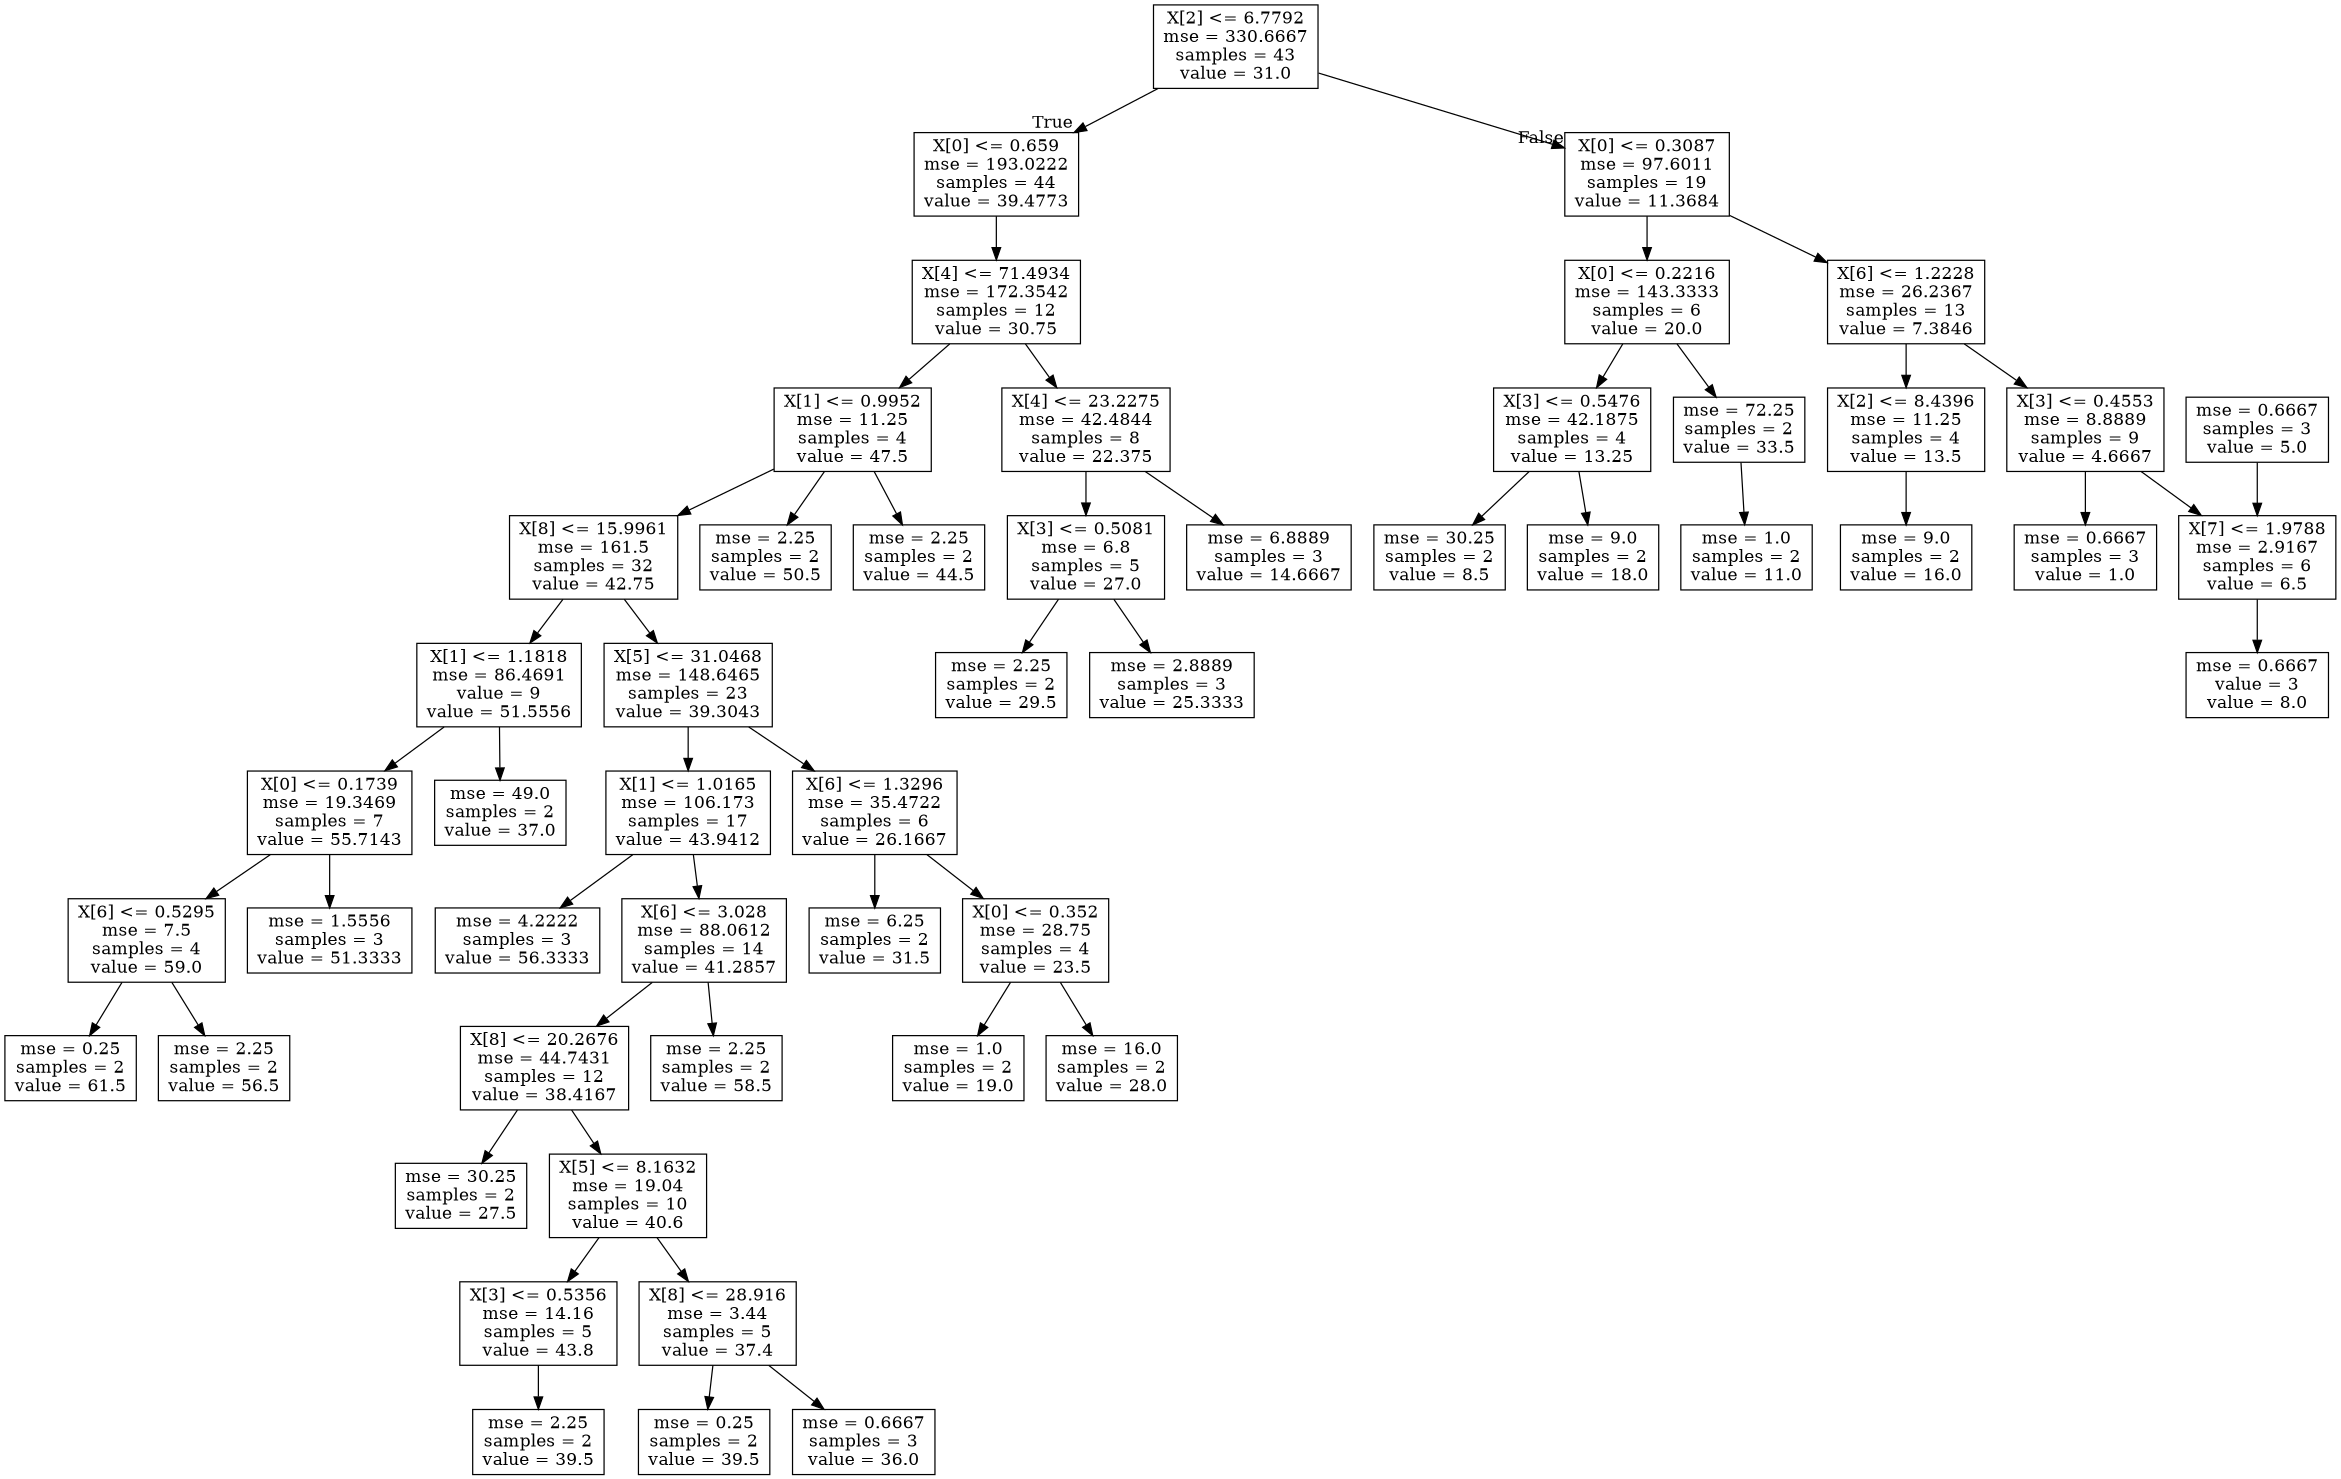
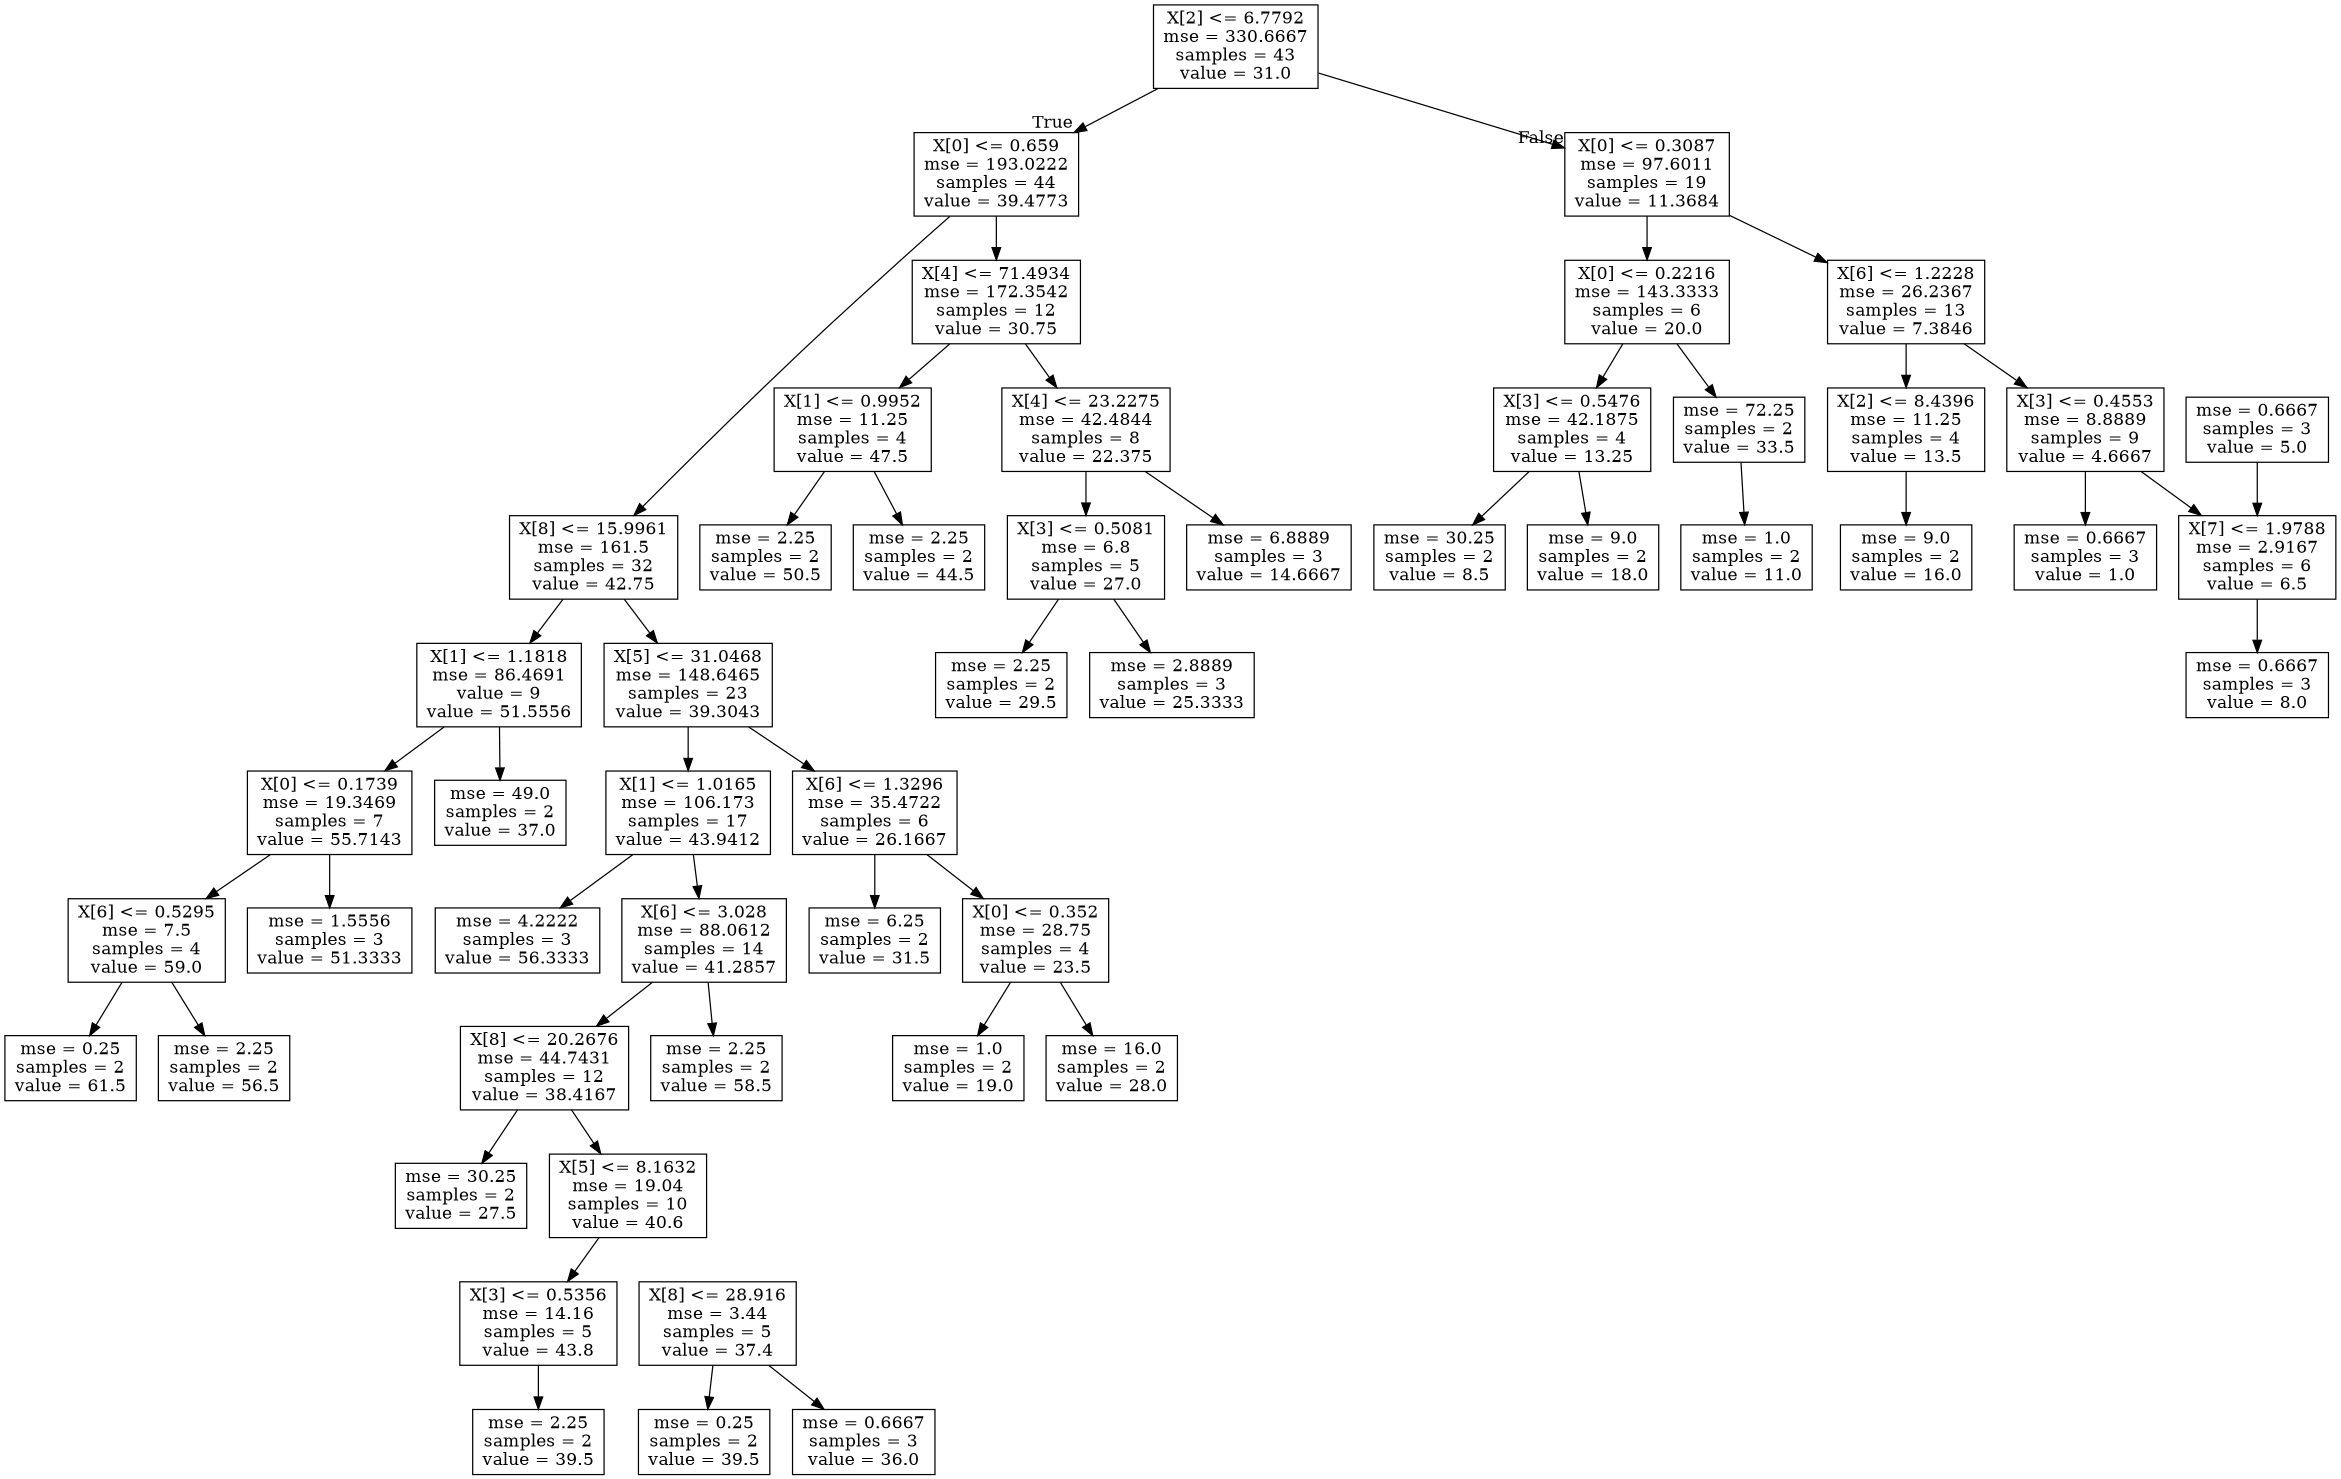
  digraph {
    node [shape=box]
    n1 [label="X[2] <= 6.7792\nmse = 330.6667\nsamples = 43\nvalue = 31.0"]
    n2 [label="X[0] <= 0.659\nmse = 193.0222\nsamples = 44\nvalue = 39.4773"]
    n3 [label="X[0] <= 0.3087\nmse = 97.6011\nsamples = 19\nvalue = 11.3684"]
    n4 [label="X[8] <= 15.9961\nmse = 161.5\nsamples = 32\nvalue = 42.75"]
    n5 [label="X[4] <= 71.4934\nmse = 172.3542\nsamples = 12\nvalue = 30.75"]
    n6 [label="X[0] <= 0.2216\nmse = 143.3333\nsamples = 6\nvalue = 20.0"]
    n7 [label="X[6] <= 1.2228\nmse = 26.2367\nsamples = 13\nvalue = 7.3846"]
    n8 [label="X[1] <= 1.1818\nmse = 86.4691\nvalue = 9\nvalue = 51.5556"]
    n9 [label="X[5] <= 31.0468\nmse = 148.6465\nsamples = 23\nvalue = 39.3043"]
    n10 [label="X[4] <= 23.2275\nmse = 42.4844\nsamples = 8\nvalue = 22.375"]
    n11 [label="X[1] <= 0.9952\nmse = 11.25\nsamples = 4\nvalue = 47.5"]
    n12 [label="X[0] <= 0.1739\nmse = 19.3469\nsamples = 7\nvalue = 55.7143"]
    n13 [label="mse = 49.0\nsamples = 2\nvalue = 37.0"]
    n14 [label="X[1] <= 1.0165\nmse = 106.173\nsamples = 17\nvalue = 43.9412"]
    n15 [label="X[6] <= 1.3296\nmse = 35.4722\nsamples = 6\nvalue = 26.1667"]
    n16 [label="X[6] <= 0.5295\nmse = 7.5\nsamples = 4\nvalue = 59.0"]
    n17 [label="mse = 1.5556\nsamples = 3\nvalue = 51.3333"]
    n18 [label="mse = 0.25\nsamples = 2\nvalue = 61.5"]
    n19 [label="mse = 2.25\nsamples = 2\nvalue = 56.5"]
    n20 [label="mse = 4.2222\nsamples = 3\nvalue = 56.3333"]
    n21 [label="X[6] <= 3.028\nmse = 88.0612\nsamples = 14\nvalue = 41.2857"]
    n22 [label="mse = 6.25\nsamples = 2\nvalue = 31.5"]
    n23 [label="X[0] <= 0.352\nmse = 28.75\nsamples = 4\nvalue = 23.5"]
    n24 [label="X[8] <= 20.2676\nmse = 44.7431\nsamples = 12\nvalue = 38.4167"]
    n25 [label="mse = 2.25\nsamples = 2\nvalue = 58.5"]
    n26 [label="mse = 30.25\nsamples = 2\nvalue = 27.5"]
    n27 [label="X[5] <= 8.1632\nmse = 19.04\nsamples = 10\nvalue = 40.6"]
    n28 [label="X[3] <= 0.5356\nmse = 14.16\nsamples = 5\nvalue = 43.8"]
    n29 [label="X[8] <= 28.916\nmse = 3.44\nsamples = 5\nvalue = 37.4"]
    n30 [label="mse = 2.25\nsamples = 2\nvalue = 39.5"]
    n31 [label="mse = 0.25\nsamples = 2\nvalue = 39.5"]
    n32 [label="mse = 0.6667\nsamples = 3\nvalue = 36.0"]
    n33 [label="mse = 1.0\nsamples = 2\nvalue = 19.0"]
    n34 [label="mse = 16.0\nsamples = 2\nvalue = 28.0"]
    n35 [label="X[3] <= 0.5081\nmse = 6.8\nsamples = 5\nvalue = 27.0"]
    n36 [label="mse = 6.8889\nsamples = 3\nvalue = 14.6667"]
    n37 [label="mse = 2.25\nsamples = 2\nvalue = 50.5"]
    n38 [label="mse = 2.25\nsamples = 2\nvalue = 44.5"]
    n39 [label="mse = 2.25\nsamples = 2\nvalue = 29.5"]
    n40 [label="mse = 2.8889\nsamples = 3\nvalue = 25.3333"]
    n41 [label="X[3] <= 0.5476\nmse = 42.1875\nsamples = 4\nvalue = 13.25"]
    n42 [label="mse = 72.25\nsamples = 2\nvalue = 33.5"]
    n43 [label="X[2] <= 8.4396\nmse = 11.25\nsamples = 4\nvalue = 13.5"]
    n44 [label="X[3] <= 0.4553\nmse = 8.8889\nsamples = 9\nvalue = 4.6667"]
    n45 [label="mse = 30.25\nsamples = 2\nvalue = 8.5"]
    n46 [label="mse = 9.0\nsamples = 2\nvalue = 18.0"]
    n47 [label="mse = 1.0\nsamples = 2\nvalue = 11.0"]
    n48 [label="mse = 9.0\nsamples = 2\nvalue = 16.0"]
    n49 [label="mse = 0.6667\nsamples = 3\nvalue = 1.0"]
    n50 [label="X[7] <= 1.9788\nmse = 2.9167\nsamples = 6\nvalue = 6.5"]
-   n51 [label="mse = 0.6667\nvalue = 3\nvalue = 8.0"]
+   n51 [label="mse = 0.6667\nsamples = 3\nvalue = 8.0"]
    n52 [label="mse = 0.6667\nsamples = 3\nvalue = 5.0"]
    n1 -> n2 [headlabel=True labelangle=45 labeldistance=2.5]
    n1 -> n3 [headlabel=False labelangle=-45 labeldistance=2.5]
-   n11 -> n4
+   n2 -> n4
    n2 -> n5
    n3 -> n6
    n3 -> n7
    n4 -> n8
    n4 -> n9
    n5 -> n10
    n5 -> n11
    n6 -> n41
    n6 -> n42
    n7 -> n43
    n7 -> n44
    n8 -> n12
    n8 -> n13
    n9 -> n14
    n9 -> n15
    n10 -> n35
    n10 -> n36
    n11 -> n37
    n11 -> n38
    n12 -> n16
    n12 -> n17
    n14 -> n20
    n14 -> n21
    n15 -> n22
    n15 -> n23
    n16 -> n18
    n16 -> n19
    n21 -> n24
    n21 -> n25
    n23 -> n33
    n23 -> n34
    n24 -> n26
    n24 -> n27
    n27 -> n28
-   n27 -> n29
    n28 -> n30
    n29 -> n31
    n29 -> n32
    n35 -> n39
    n35 -> n40
    n41 -> n45
    n41 -> n46
    n42 -> n47
    n43 -> n48
    n44 -> n49
    n44 -> n50
    n50 -> n51
    n52 -> n50
  }
